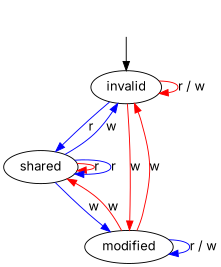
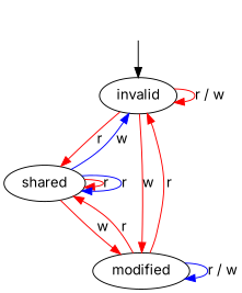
  digraph {
    fontname=Inter
    node [fontname=Inter]
    edge [fontname=Inter color=red]
    initial_state_source2 [style=invis]
    invalid
    shared
    modified
    initial_state_source2 -> invalid [color=""]
    invalid -> invalid [label="r / w"]
-   invalid -> shared [color=blue label=r]
+   invalid -> shared [label=r]
    invalid -> modified [label=w]
    shared -> invalid [color=blue label=w]
    shared -> shared [label=r]
    shared -> shared [color=blue label=r]
-   shared -> modified [color=blue label=w]
-   modified -> invalid [label=w]
-   modified -> shared [label=w]
+   shared -> modified [label=w]
+   modified -> invalid [label=r]
+   modified -> shared [label=r]
    modified -> modified [color=blue label="r / w"]
  }
